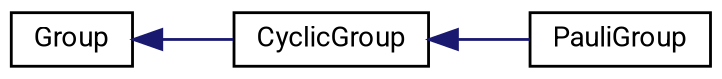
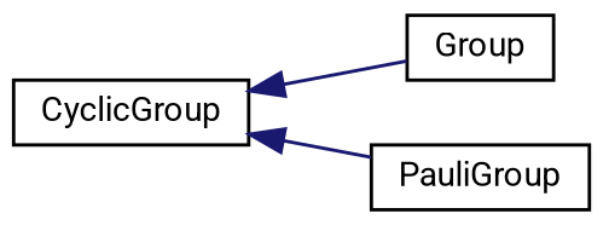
  digraph {
    fontname=Roboto
    rankdir=LR
    node [color=black fillcolor=white fontname=Roboto fontsize=10 shape=record style=filled]
    edge [color=midnightblue dir=back fontname=Roboto fontsize=10 labelfontname=Helvetica labelfontsize=10 style=solid]
    n1 [height=0.2 label=Group width=0.4]
    n2 [height=0.2 label=CyclicGroup width=0.4]
    n3 [height=0.2 label=PauliGroup width=0.4]
-   n1 -> n2
+   n2 -> n1
    n2 -> n3
  }
